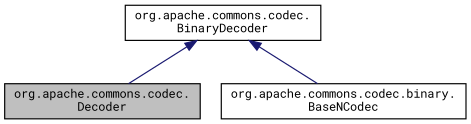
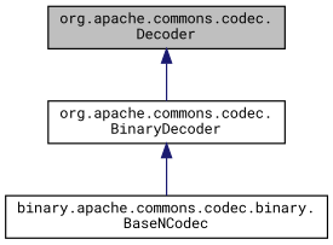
  digraph {
    fontname="Roboto Mono"
    node [color=black fillcolor=white fontname="Roboto Mono" fontsize=10 shape=record style=filled]
    edge [color=midnightblue dir=back fontname="Roboto Mono" fontsize=10 labelfontname=Helvetica labelfontsize=10 style=solid]
    n1 [fillcolor=grey75 fontcolor=black height=0.2 label="org.apache.commons.codec.\lDecoder" width=0.4]
    n2 [height=0.2 label="org.apache.commons.codec.\lBinaryDecoder" width=0.4]
-   n3 [height=0.2 label="org.apache.commons.codec.binary.\lBaseNCodec" width=0.4]
-   n2 -> n1
+   n3 [height=0.2 label="binary.apache.commons.codec.binary.\lBaseNCodec" width=0.4]
+   n1 -> n2
    n2 -> n3
  }
